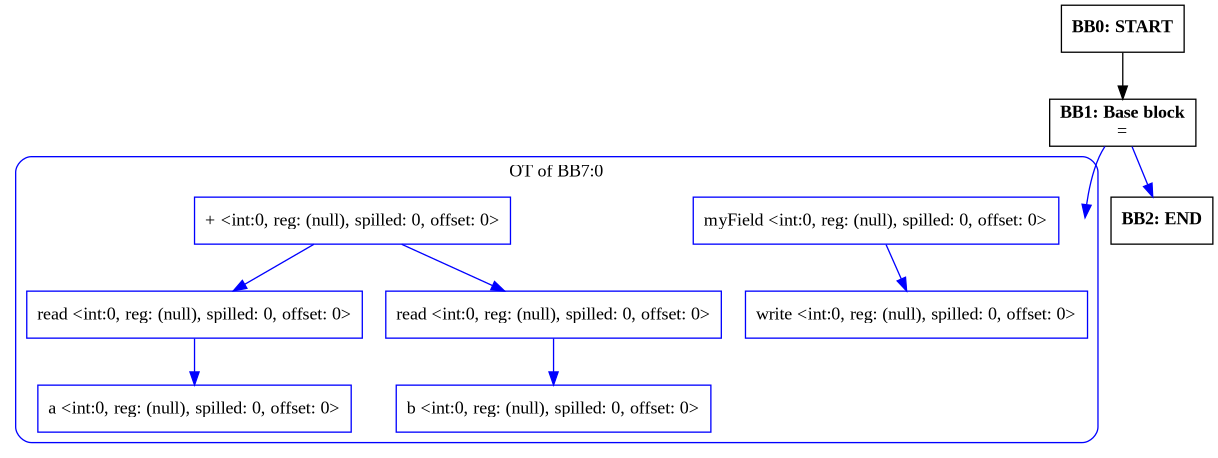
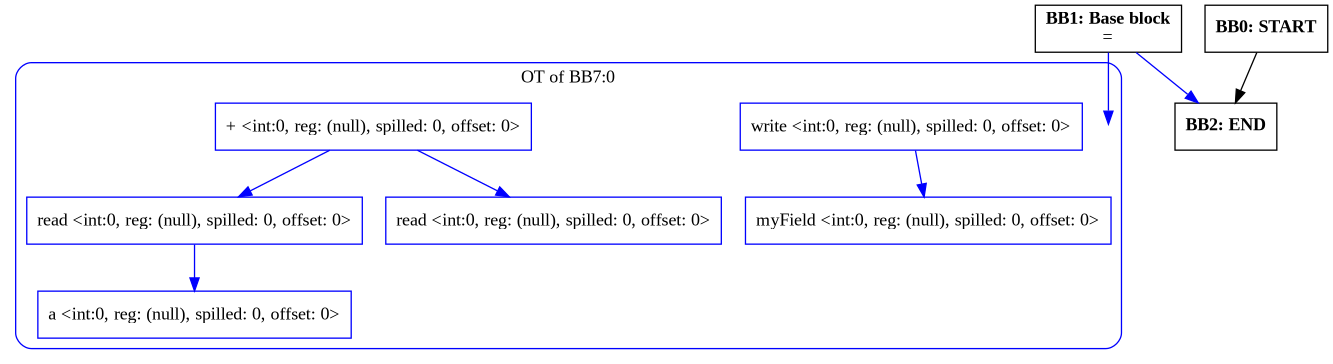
  digraph {
    compound=true
    fontname="Liberation Serif"
    splines=true
    node [fontname="Liberation Serif" shape=rectangle color=blue]
    edge [color=blue fontname="Liberation Serif"]
    entry0 [shape=point style=invis color=""]
    n2 [label="write <int:0, reg: (null), spilled: 0, offset: 0>"]
    n3 [label="myField <int:0, reg: (null), spilled: 0, offset: 0>"]
    n4 [label="+ <int:0, reg: (null), spilled: 0, offset: 0>"]
    n5 [label="read <int:0, reg: (null), spilled: 0, offset: 0>"]
    n6 [label="read <int:0, reg: (null), spilled: 0, offset: 0>"]
    n7 [label="a <int:0, reg: (null), spilled: 0, offset: 0>"]
-   n8 [label="b <int:0, reg: (null), spilled: 0, offset: 0>"]
    n9 [label=<<B>BB2: END</B><BR ALIGN="CENTER"/>> color=""]
    n10 [label=<<B>BB1: Base block</B><BR ALIGN="CENTER"/>=<BR ALIGN="CENTER"/>> color=""]
    n11 [label=<<B>BB0: START</B><BR ALIGN="CENTER"/>> color=""]
    subgraph cluster_1 {
      color=blue
      label="OT of BB7:0"
      style=rounded
      entry0
      n2
      n3
      n4
      n5
      n6
      n7
-     n8
    }
-   n3 -> n2
+   n2 -> n3
    n4 -> n5
    n4 -> n6
    n5 -> n7
-   n6 -> n8
    n10 -> entry0
    n10 -> n9
-   n11 -> n10 [color=""]
+   n11 -> n9 [color=""]
  }
